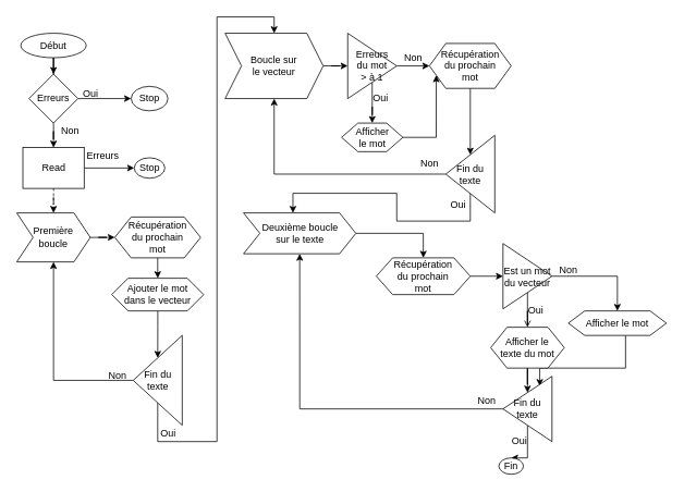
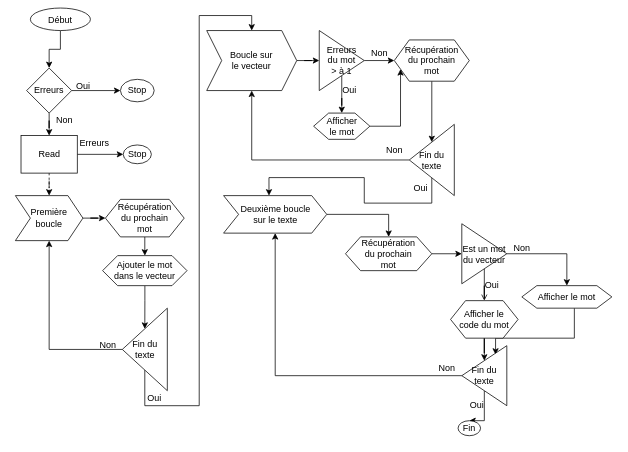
  <mxCell id="0" />
  <mxCell id="1" parent="0" />
  <mxCell id="2" value="" style="edgeStyle=orthogonalEdgeStyle;rounded=0;orthogonalLoop=1;jettySize=auto;html=1;" edge="1" parent="1" source="3" target="6"><mxGeometry relative="1" as="geometry" /></mxCell>
- <mxCell id="3" value="Début" style="ellipse" vertex="1" parent="1"><mxGeometry x="25" y="40" width="80" height="30" as="geometry" /></mxCell>
+ <mxCell id="3" value="Début" style="ellipse" vertex="1" parent="1"><mxGeometry x="40" y="10" width="80" height="30" as="geometry" /></mxCell>
  <mxCell id="4" value="" style="edgeStyle=orthogonalEdgeStyle;rounded=0;orthogonalLoop=1;jettySize=auto;html=1;" edge="1" parent="1" source="6" target="9"><mxGeometry relative="1" as="geometry" /></mxCell>
  <mxCell id="5" value="" style="edgeStyle=orthogonalEdgeStyle;rounded=0;orthogonalLoop=1;jettySize=auto;html=1;" edge="1" parent="1" source="6" target="46"><mxGeometry relative="1" as="geometry" /></mxCell>
  <mxCell id="6" value="Erreurs" style="rhombus;whiteSpace=wrap;html=1;" vertex="1" parent="1"><mxGeometry x="35" y="90" width="60" height="60" as="geometry" /></mxCell>
  <mxCell id="7" value="" style="edgeStyle=orthogonalEdgeStyle;rounded=0;orthogonalLoop=1;jettySize=auto;html=1;dashed=1;" edge="1" parent="1" source="9" target="11"><mxGeometry relative="1" as="geometry" /></mxCell>
  <mxCell id="8" value="" style="edgeStyle=orthogonalEdgeStyle;rounded=0;orthogonalLoop=1;jettySize=auto;html=1;" edge="1" parent="1" source="9" target="49"><mxGeometry relative="1" as="geometry" /></mxCell>
  <mxCell id="9" value="Read" style="shape=diagram;perimeter=stepPerimeter;whiteSpace=wrap;html=1;fixedSize=1;" vertex="1" parent="1"><mxGeometry x="27.5" y="180" width="75" height="50" as="geometry" /></mxCell>
  <mxCell id="10" value="" style="edgeStyle=orthogonalEdgeStyle;rounded=0;orthogonalLoop=1;jettySize=auto;html=1;" edge="1" parent="1" source="11" target="13"><mxGeometry relative="1" as="geometry" /></mxCell>
  <mxCell id="11" value="&lt;div&gt;Première&lt;/div&gt;&lt;div&gt;boucle&lt;/div&gt;" style="shape=step;perimeter=hexagonPerimeter2;whiteSpace=wrap;html=1;fixedSize=1;" vertex="1" parent="1"><mxGeometry x="20" y="260" width="90" height="60" as="geometry" /></mxCell>
  <mxCell id="12" value="" style="edgeStyle=orthogonalEdgeStyle;rounded=0;orthogonalLoop=1;jettySize=auto;html=1;" edge="1" parent="1" source="13" target="15"><mxGeometry relative="1" as="geometry" /></mxCell>
  <mxCell id="13" value="&lt;div&gt;Récupération&lt;/div&gt;&lt;div&gt;du prochain&lt;/div&gt;&lt;div&gt;mot&lt;br&gt;&lt;/div&gt;" style="shape=hexagon;perimeter=hexagonPerimeter2;whiteSpace=wrap;html=1;fixedSize=1;" vertex="1" parent="1"><mxGeometry x="140" y="265" width="105" height="50" as="geometry" /></mxCell>
  <mxCell id="14" value="" style="edgeStyle=orthogonalEdgeStyle;rounded=0;orthogonalLoop=1;jettySize=auto;html=1;" edge="1" parent="1" source="15" target="18"><mxGeometry relative="1" as="geometry" /></mxCell>
  <mxCell id="15" value="&lt;div&gt;Ajouter le mot&lt;/div&gt;&lt;div&gt;dans le vecteur&lt;br&gt;&lt;/div&gt;" style="shape=hexagon;perimeter=hexagonPerimeter2;whiteSpace=wrap;html=1;fixedSize=1;" vertex="1" parent="1"><mxGeometry x="136.25" y="340" width="112.5" height="40" as="geometry" /></mxCell>
  <mxCell id="16" style="edgeStyle=orthogonalEdgeStyle;rounded=0;orthogonalLoop=1;jettySize=auto;html=1;entryX=0.5;entryY=1;entryDx=0;entryDy=0;" edge="1" parent="1" source="18" target="11"><mxGeometry relative="1" as="geometry" /></mxCell>
  <mxCell id="17" value="" style="edgeStyle=orthogonalEdgeStyle;rounded=0;orthogonalLoop=1;jettySize=auto;html=1;" edge="1" parent="1" source="18" target="20"><mxGeometry relative="1" as="geometry"><Array as="points"><mxPoint x="193" y="540" /><mxPoint x="265" y="540" /><mxPoint x="265" y="20" /><mxPoint x="335" y="20" /></Array></mxGeometry></mxCell>
  <mxCell id="18" value="&lt;div&gt;Fin du&lt;/div&gt;&lt;div&gt;texte&lt;br&gt;&lt;/div&gt;" style="triangle;whiteSpace=wrap;html=1;direction=west;" vertex="1" parent="1"><mxGeometry x="162.5" y="410" width="60" height="110" as="geometry" /></mxCell>
  <mxCell id="19" value="" style="edgeStyle=orthogonalEdgeStyle;rounded=0;orthogonalLoop=1;jettySize=auto;html=1;" edge="1" parent="1" source="20" target="23"><mxGeometry relative="1" as="geometry" /></mxCell>
  <mxCell id="20" value="&lt;div&gt;Boucle sur&lt;/div&gt;&lt;div&gt;le vecteur&lt;/div&gt;" style="shape=step;perimeter=stepPerimeter;whiteSpace=wrap;html=1;fixedSize=1;" vertex="1" parent="1"><mxGeometry x="275" y="40" width="120" height="80" as="geometry" /></mxCell>
  <mxCell id="21" value="" style="edgeStyle=orthogonalEdgeStyle;rounded=0;orthogonalLoop=1;jettySize=auto;html=1;" edge="1" parent="1" source="23" target="25"><mxGeometry relative="1" as="geometry" /></mxCell>
  <mxCell id="22" value="" style="edgeStyle=orthogonalEdgeStyle;rounded=0;orthogonalLoop=1;jettySize=auto;html=1;" edge="1" parent="1" source="23" target="27"><mxGeometry relative="1" as="geometry" /></mxCell>
  <mxCell id="23" value="&lt;div&gt;Erreurs&lt;/div&gt;&lt;div&gt;du mot&lt;/div&gt;&lt;div&gt;&amp;gt; à 1&lt;br&gt;&lt;/div&gt;" style="triangle;whiteSpace=wrap;html=1;" vertex="1" parent="1"><mxGeometry x="425" y="40" width="60" height="80" as="geometry" /></mxCell>
  <mxCell id="24" style="edgeStyle=orthogonalEdgeStyle;rounded=0;orthogonalLoop=1;jettySize=auto;html=1;entryX=0.5;entryY=1;entryDx=0;entryDy=0;" edge="1" parent="1" source="25" target="30"><mxGeometry relative="1" as="geometry" /></mxCell>
  <mxCell id="25" value="&lt;div&gt;Récupération&lt;/div&gt;&lt;div&gt;du prochain&lt;/div&gt;&lt;div&gt;mot&lt;br&gt;&lt;/div&gt;" style="shape=hexagon;perimeter=hexagonPerimeter2;whiteSpace=wrap;html=1;fixedSize=1;" vertex="1" parent="1"><mxGeometry x="525" y="52.5" width="100" height="55" as="geometry" /></mxCell>
  <mxCell id="26" value="" style="edgeStyle=orthogonalEdgeStyle;rounded=0;orthogonalLoop=1;jettySize=auto;html=1;entryX=0;entryY=0.75;entryDx=0;entryDy=0;" edge="1" parent="1" source="27" target="25"><mxGeometry relative="1" as="geometry" /></mxCell>
  <mxCell id="27" value="&lt;div&gt;Afficher&lt;/div&gt;&lt;div&gt;le mot&lt;/div&gt;" style="shape=hexagon;perimeter=hexagonPerimeter2;whiteSpace=wrap;html=1;fixedSize=1;" vertex="1" parent="1"><mxGeometry x="417.5" y="150" width="75" height="35" as="geometry" /></mxCell>
  <mxCell id="28" style="edgeStyle=orthogonalEdgeStyle;rounded=0;orthogonalLoop=1;jettySize=auto;html=1;entryX=0.5;entryY=1;entryDx=0;entryDy=0;" edge="1" parent="1" source="30" target="20"><mxGeometry relative="1" as="geometry" /></mxCell>
  <mxCell id="29" value="" style="edgeStyle=orthogonalEdgeStyle;rounded=0;orthogonalLoop=1;jettySize=auto;html=1;exitX=0.5;exitY=0;exitDx=0;exitDy=0;" edge="1" parent="1" source="30" target="32"><mxGeometry relative="1" as="geometry"><Array as="points"><mxPoint x="575" y="270" /><mxPoint x="485" y="270" /><mxPoint x="485" y="236" /><mxPoint x="358" y="236" /></Array></mxGeometry></mxCell>
  <mxCell id="30" value="&lt;div&gt;Fin du&lt;/div&gt;&lt;div&gt;texte&lt;br&gt;&lt;/div&gt;" style="triangle;whiteSpace=wrap;html=1;direction=west;" vertex="1" parent="1"><mxGeometry x="545" y="165" width="60" height="95" as="geometry" /></mxCell>
  <mxCell id="31" value="" style="edgeStyle=orthogonalEdgeStyle;rounded=0;orthogonalLoop=1;jettySize=auto;html=1;" edge="1" parent="1" source="32" target="34"><mxGeometry relative="1" as="geometry" /></mxCell>
  <mxCell id="32" value="&lt;div&gt;Deuxième boucle&lt;/div&gt;&lt;div&gt;sur le texte&lt;/div&gt;" style="shape=step;perimeter=stepPerimeter;whiteSpace=wrap;html=1;fixedSize=1;" vertex="1" parent="1"><mxGeometry x="297.5" y="260" width="137.5" height="50" as="geometry" /></mxCell>
  <mxCell id="33" value="" style="edgeStyle=orthogonalEdgeStyle;rounded=0;orthogonalLoop=1;jettySize=auto;html=1;" edge="1" parent="1" source="34" target="37"><mxGeometry relative="1" as="geometry" /></mxCell>
  <mxCell id="34" value="&lt;div&gt;Récupération&lt;/div&gt;&lt;div&gt;du prochain&lt;/div&gt;&lt;div&gt;mot&lt;br&gt;&lt;/div&gt;" style="shape=hexagon;perimeter=hexagonPerimeter2;whiteSpace=wrap;html=1;fixedSize=1;" vertex="1" parent="1"><mxGeometry x="460" y="315" width="115" height="45" as="geometry" /></mxCell>
  <mxCell id="35" value="" style="edgeStyle=orthogonalEdgeStyle;rounded=0;orthogonalLoop=1;jettySize=auto;html=1;" edge="1" parent="1" source="37" target="39"><mxGeometry relative="1" as="geometry" /></mxCell>
  <mxCell id="36" value="" style="edgeStyle=orthogonalEdgeStyle;rounded=0;orthogonalLoop=1;jettySize=auto;html=1;endArrow=open;" edge="1" parent="1" source="37" target="41"><mxGeometry relative="1" as="geometry" /></mxCell>
  <mxCell id="37" value="Est un mot du vecteur" style="triangle;whiteSpace=wrap;html=1;" vertex="1" parent="1"><mxGeometry x="615" y="297.5" width="60" height="80" as="geometry" /></mxCell>
  <mxCell id="38" style="edgeStyle=orthogonalEdgeStyle;rounded=0;orthogonalLoop=1;jettySize=auto;html=1;entryX=0.25;entryY=0.85;entryDx=0;entryDy=0;entryPerimeter=0;" edge="1" parent="1" source="39" target="44"><mxGeometry relative="1" as="geometry"><Array as="points"><mxPoint x="765" y="450" /><mxPoint x="660" y="450" /></Array></mxGeometry></mxCell>
  <mxCell id="39" value="Afficher le mot" style="shape=hexagon;perimeter=hexagonPerimeter2;whiteSpace=wrap;html=1;fixedSize=1;" vertex="1" parent="1"><mxGeometry x="695" y="380" width="120" height="30" as="geometry" /></mxCell>
  <mxCell id="40" value="" style="edgeStyle=orthogonalEdgeStyle;rounded=0;orthogonalLoop=1;jettySize=auto;html=1;" edge="1" parent="1" source="41" target="44"><mxGeometry relative="1" as="geometry" /></mxCell>
- <mxCell id="41" value="&lt;div&gt;Afficher le&lt;/div&gt;&lt;div&gt;texte du mot&lt;br&gt;&lt;/div&gt;" style="shape=hexagon;perimeter=hexagonPerimeter2;whiteSpace=wrap;html=1;fixedSize=1;" vertex="1" parent="1"><mxGeometry x="600" y="400" width="90" height="50" as="geometry" /></mxCell>
+ <mxCell id="41" value="&lt;div&gt;Afficher le&lt;/div&gt;&lt;div&gt;code du mot&lt;br&gt;&lt;/div&gt;" style="shape=hexagon;perimeter=hexagonPerimeter2;whiteSpace=wrap;html=1;fixedSize=1;" vertex="1" parent="1"><mxGeometry x="600" y="400" width="90" height="50" as="geometry" /></mxCell>
  <mxCell id="42" style="edgeStyle=orthogonalEdgeStyle;rounded=0;orthogonalLoop=1;jettySize=auto;html=1;entryX=0.5;entryY=1;entryDx=0;entryDy=0;" edge="1" parent="1" source="44" target="32"><mxGeometry relative="1" as="geometry" /></mxCell>
  <mxCell id="43" value="" style="edgeStyle=orthogonalEdgeStyle;rounded=0;orthogonalLoop=1;jettySize=auto;html=1;" edge="1" parent="1" source="44" target="45"><mxGeometry relative="1" as="geometry" /></mxCell>
  <mxCell id="44" value="Fin du texte" style="triangle;whiteSpace=wrap;html=1;direction=west;" vertex="1" parent="1"><mxGeometry x="615" y="460" width="60" height="80" as="geometry" /></mxCell>
  <mxCell id="45" value="Fin" style="ellipse;whiteSpace=wrap;html=1;" vertex="1" parent="1"><mxGeometry x="610" y="560" width="30" height="20" as="geometry" /></mxCell>
  <mxCell id="46" value="Stop" style="ellipse;whiteSpace=wrap;html=1;" vertex="1" parent="1"><mxGeometry x="160" y="105" width="45" height="30" as="geometry" /></mxCell>
  <mxCell id="47" value="Oui" style="text;html=1;align=center;verticalAlign=middle;resizable=0;points=[];autosize=1;" vertex="1" parent="1"><mxGeometry x="95" y="105" width="30" height="20" as="geometry" /></mxCell>
  <mxCell id="48" value="Non" style="text;html=1;align=center;verticalAlign=middle;resizable=0;points=[];autosize=1;" vertex="1" parent="1"><mxGeometry x="65" y="150" width="40" height="20" as="geometry" /></mxCell>
  <mxCell id="49" value="Stop" style="ellipse;whiteSpace=wrap;html=1;" vertex="1" parent="1"><mxGeometry x="163.75" y="192.5" width="37.5" height="25" as="geometry" /></mxCell>
  <mxCell id="50" value="Erreurs" style="text;html=1;align=center;verticalAlign=middle;resizable=0;points=[];autosize=1;" vertex="1" parent="1"><mxGeometry x="100" y="180" width="50" height="20" as="geometry" /></mxCell>
  <mxCell id="51" value="Non" style="text;html=1;align=center;verticalAlign=middle;resizable=0;points=[];autosize=1;" vertex="1" parent="1"><mxGeometry x="122.5" y="450" width="40" height="20" as="geometry" /></mxCell>
  <mxCell id="52" value="Oui" style="text;html=1;align=center;verticalAlign=middle;resizable=0;points=[];autosize=1;" vertex="1" parent="1"><mxGeometry x="190" y="520" width="30" height="20" as="geometry" /></mxCell>
  <mxCell id="53" value="Non" style="text;html=1;align=center;verticalAlign=middle;resizable=0;points=[];autosize=1;" vertex="1" parent="1"><mxGeometry x="485" y="60" width="40" height="20" as="geometry" /></mxCell>
  <mxCell id="54" value="Oui" style="text;html=1;align=center;verticalAlign=middle;resizable=0;points=[];autosize=1;" vertex="1" parent="1"><mxGeometry x="450" y="110" width="30" height="20" as="geometry" /></mxCell>
  <mxCell id="55" value="Non" style="text;html=1;align=center;verticalAlign=middle;resizable=0;points=[];autosize=1;" vertex="1" parent="1"><mxGeometry x="505" y="190" width="40" height="20" as="geometry" /></mxCell>
  <mxCell id="56" value="Oui" style="text;html=1;align=center;verticalAlign=middle;resizable=0;points=[];autosize=1;" vertex="1" parent="1"><mxGeometry x="545" y="240" width="30" height="20" as="geometry" /></mxCell>
  <mxCell id="57" value="Non" style="text;html=1;align=center;verticalAlign=middle;resizable=0;points=[];autosize=1;" vertex="1" parent="1"><mxGeometry x="675" y="320" width="40" height="20" as="geometry" /></mxCell>
  <mxCell id="58" value="Oui" style="text;html=1;align=center;verticalAlign=middle;resizable=0;points=[];autosize=1;" vertex="1" parent="1"><mxGeometry x="640" y="370" width="30" height="20" as="geometry" /></mxCell>
  <mxCell id="59" value="Non" style="text;html=1;align=center;verticalAlign=middle;resizable=0;points=[];autosize=1;" vertex="1" parent="1"><mxGeometry x="575" y="480" width="40" height="20" as="geometry" /></mxCell>
  <mxCell id="60" value="Oui" style="text;html=1;align=center;verticalAlign=middle;resizable=0;points=[];autosize=1;" vertex="1" parent="1"><mxGeometry x="620" y="530" width="30" height="20" as="geometry" /></mxCell>
